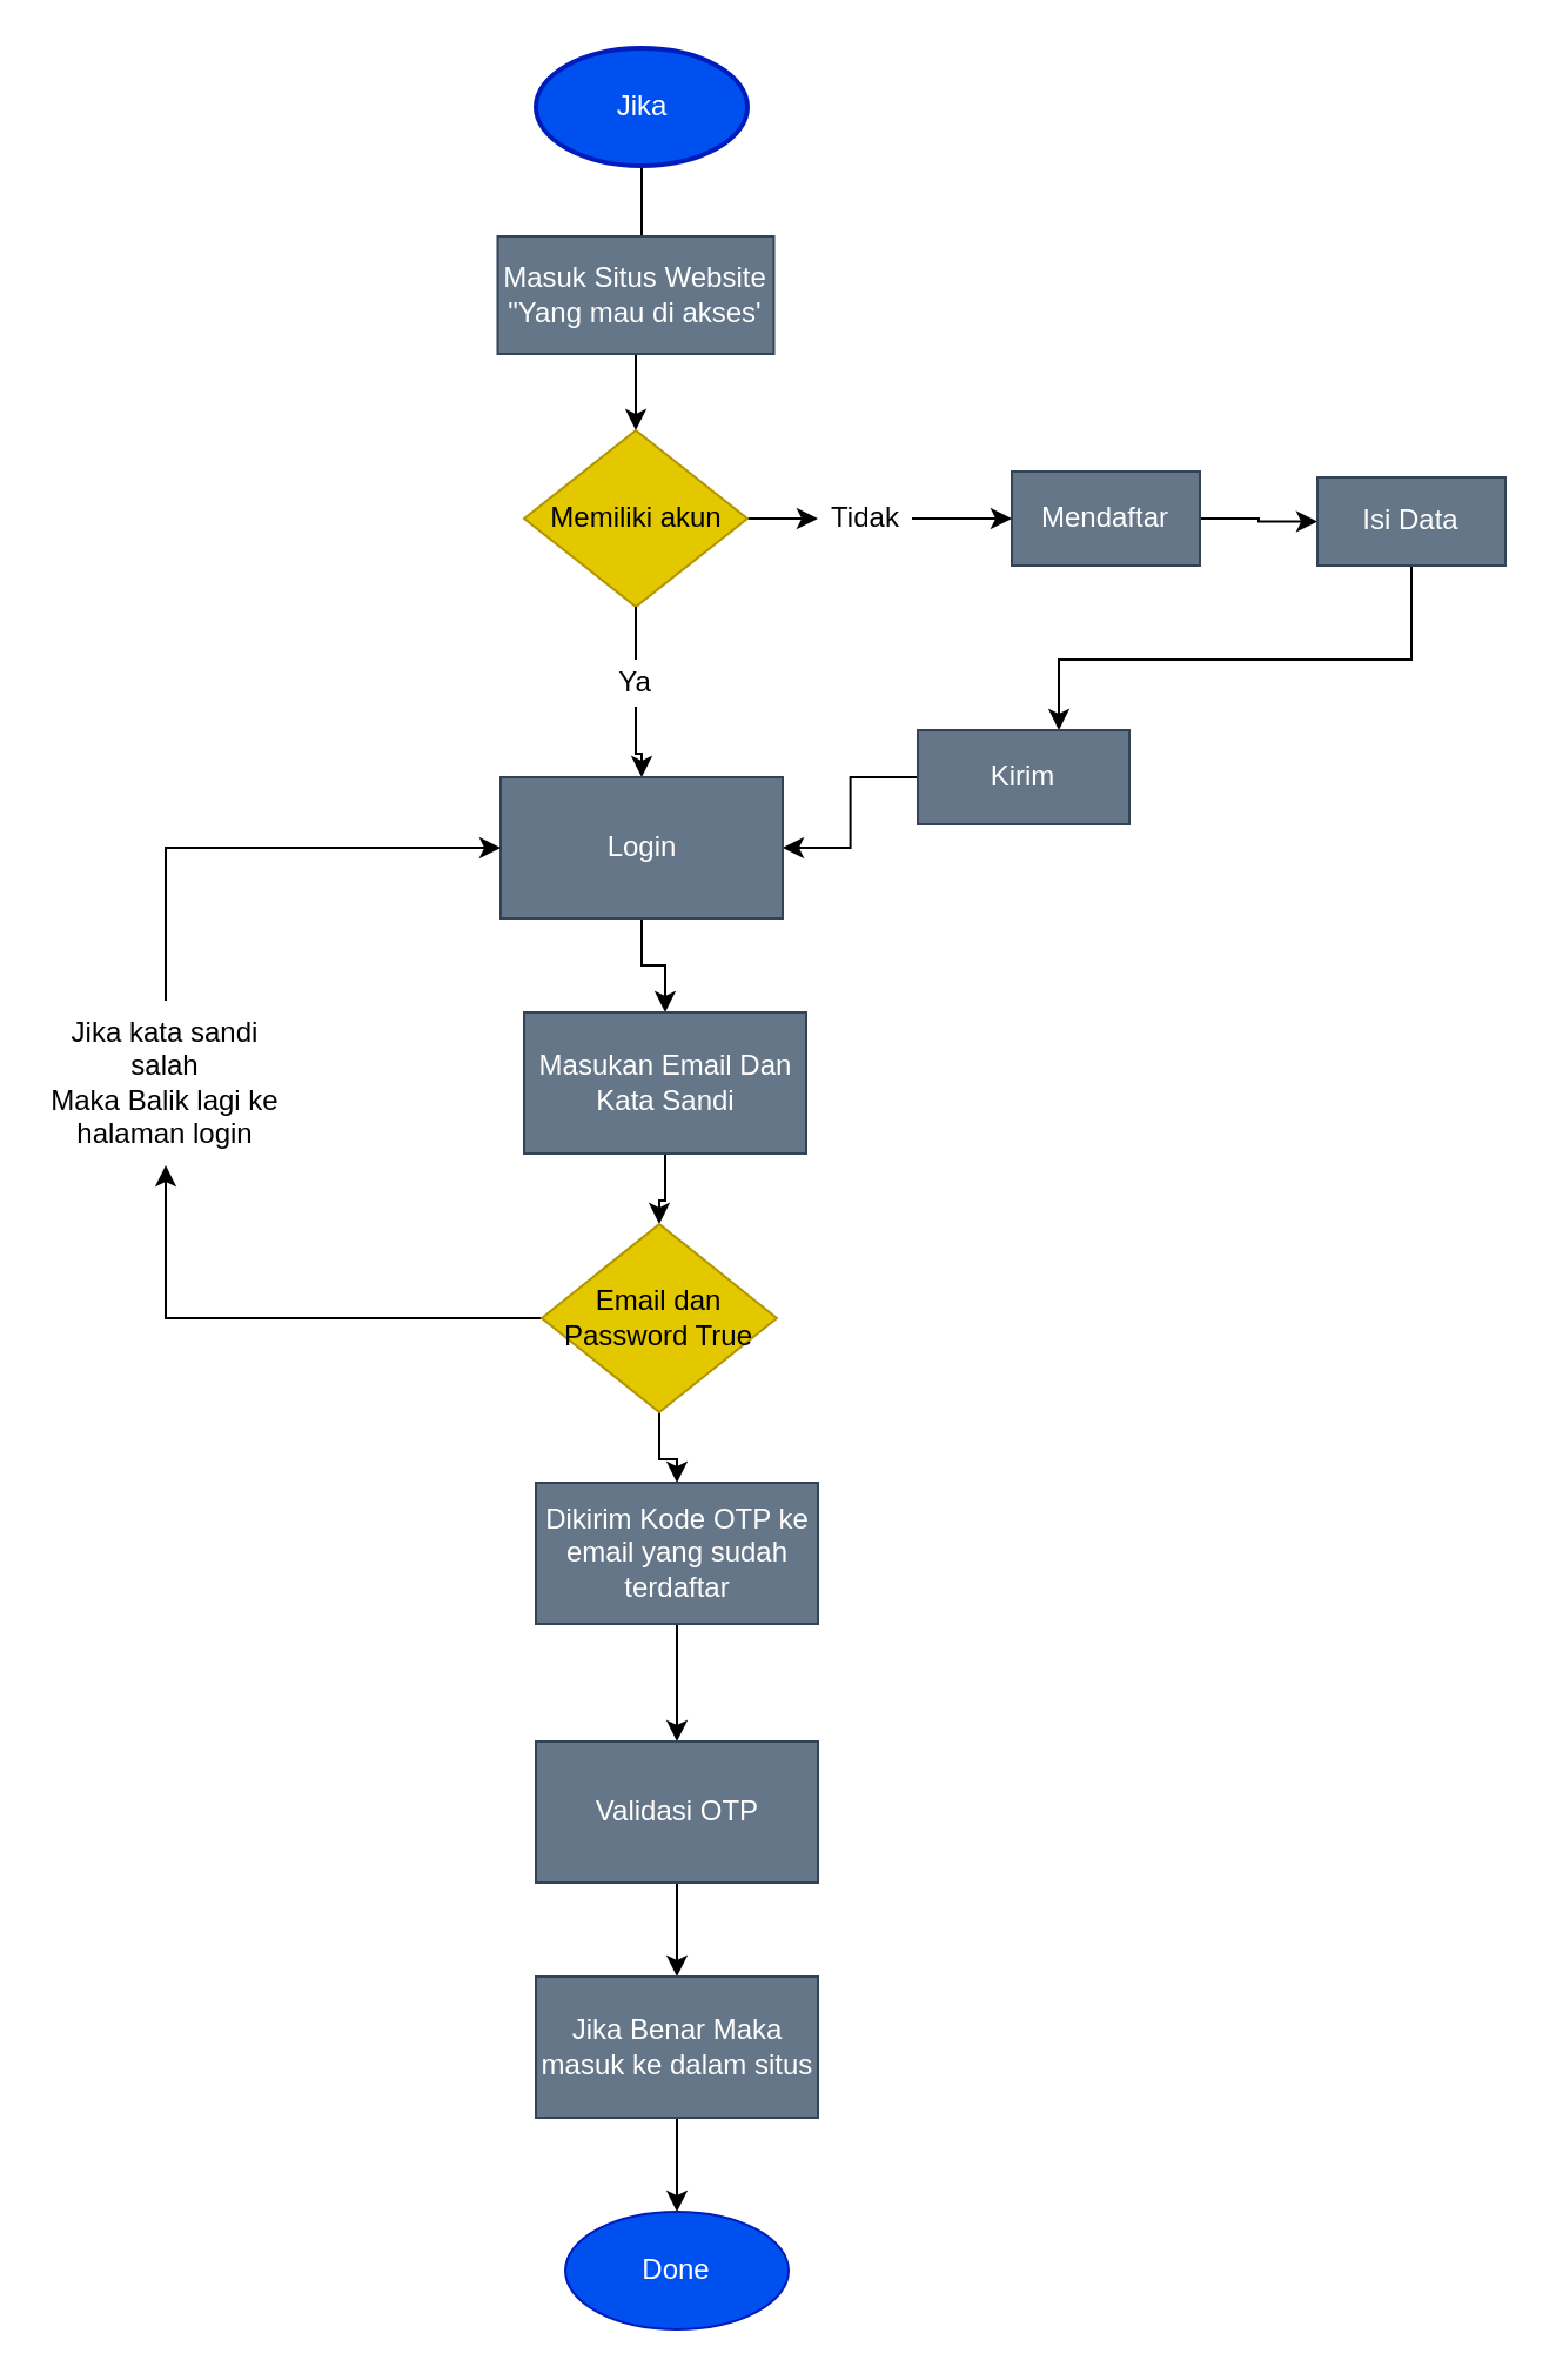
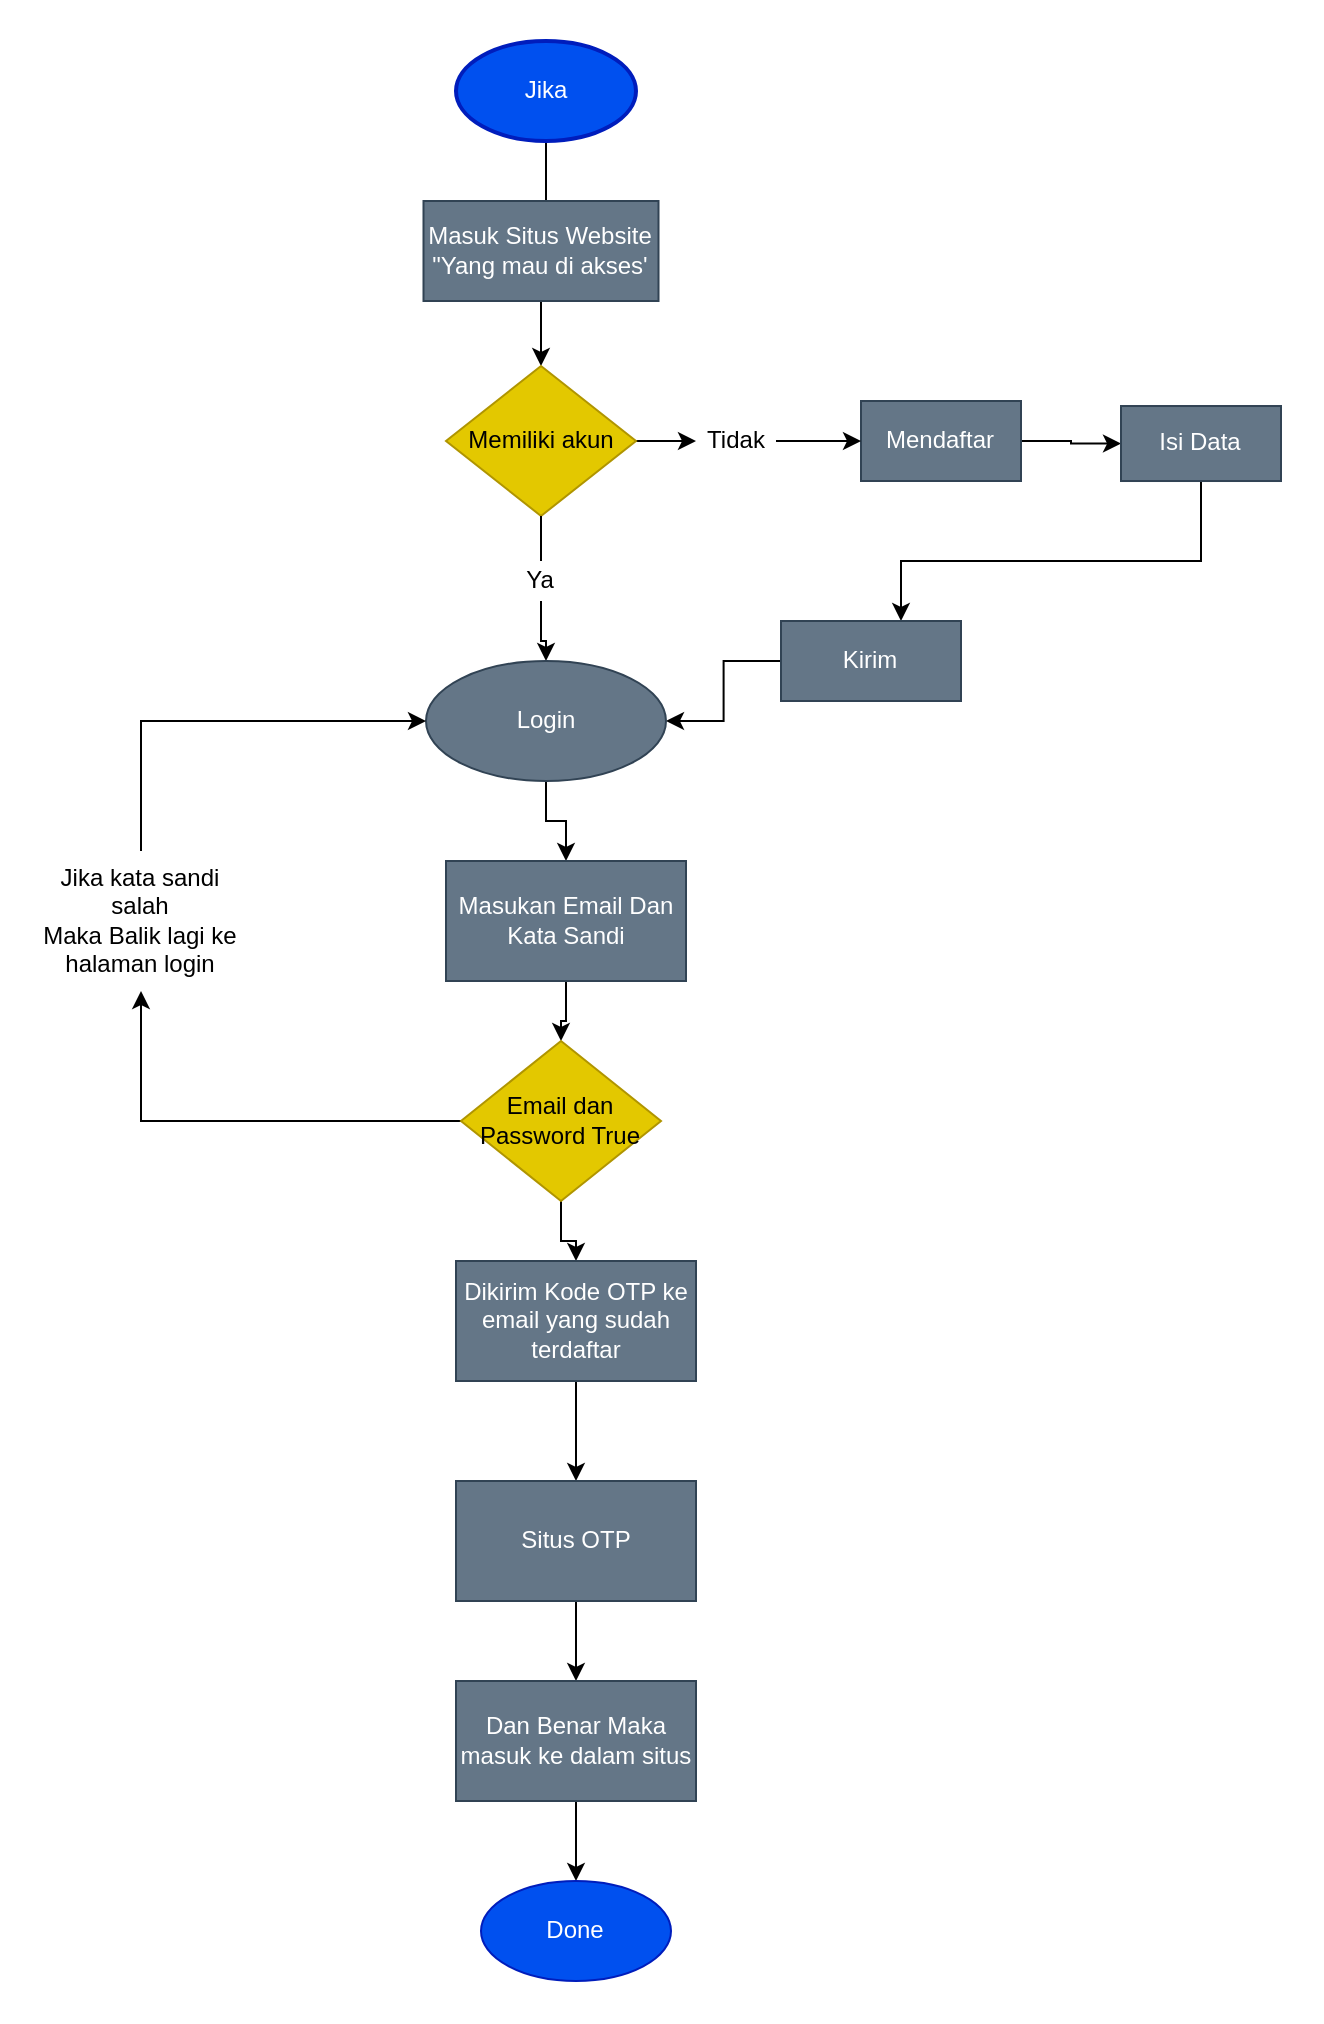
  <mxCell id="0" />
  <mxCell id="1" parent="0" />
  <mxCell id="2" value="" style="edgeStyle=orthogonalEdgeStyle;rounded=0;orthogonalLoop=1;jettySize=auto;html=1;" edge="1" parent="1" source="3" target="7"><mxGeometry relative="1" as="geometry" /></mxCell>
  <mxCell id="3" value="Jika" style="strokeWidth=2;html=1;shape=mxgraph.flowchart.start_1;whiteSpace=wrap;fillColor=#0050ef;strokeColor=#001DBC;fontColor=#ffffff;" vertex="1" parent="1"><mxGeometry x="227.5" y="20" width="90" height="50" as="geometry" /></mxCell>
  <mxCell id="4" value="Masuk Situs Website&lt;br&gt;&quot;Yang mau di akses'" style="rounded=0;whiteSpace=wrap;html=1;fillColor=#647687;fontColor=#ffffff;strokeColor=#314354;" vertex="1" parent="1"><mxGeometry x="211.25" y="100" width="117.5" height="50" as="geometry" /></mxCell>
  <mxCell id="5" value="" style="edgeStyle=orthogonalEdgeStyle;rounded=0;orthogonalLoop=1;jettySize=auto;html=1;" edge="1" parent="1" source="7" target="22"><mxGeometry relative="1" as="geometry" /></mxCell>
  <mxCell id="6" value="" style="edgeStyle=orthogonalEdgeStyle;rounded=0;orthogonalLoop=1;jettySize=auto;html=1;startArrow=none;" edge="1" parent="1" source="33" target="15"><mxGeometry relative="1" as="geometry" /></mxCell>
  <mxCell id="7" value="Memiliki akun" style="rhombus;whiteSpace=wrap;html=1;fillColor=#e3c800;fontColor=#000000;strokeColor=#B09500;" vertex="1" parent="1"><mxGeometry x="222.5" y="182.5" width="95" height="75" as="geometry" /></mxCell>
  <mxCell id="8" value="" style="edgeStyle=orthogonalEdgeStyle;rounded=0;orthogonalLoop=1;jettySize=auto;html=1;" edge="1" parent="1" source="9" target="11"><mxGeometry relative="1" as="geometry" /></mxCell>
  <mxCell id="9" value="Mendaftar" style="rounded=0;whiteSpace=wrap;html=1;fillColor=#647687;fontColor=#ffffff;strokeColor=#314354;" vertex="1" parent="1"><mxGeometry x="430" y="200" width="80" height="40" as="geometry" /></mxCell>
  <mxCell id="10" value="" style="edgeStyle=orthogonalEdgeStyle;rounded=0;orthogonalLoop=1;jettySize=auto;html=1;" edge="1" parent="1" source="11" target="13"><mxGeometry relative="1" as="geometry"><Array as="points"><mxPoint x="600" y="280" /><mxPoint x="450" y="280" /></Array></mxGeometry></mxCell>
  <mxCell id="11" value="Isi Data" style="rounded=0;whiteSpace=wrap;html=1;fillColor=#647687;fontColor=#ffffff;strokeColor=#314354;" vertex="1" parent="1"><mxGeometry x="560" y="202.51" width="80" height="37.5" as="geometry" /></mxCell>
  <mxCell id="12" value="" style="edgeStyle=orthogonalEdgeStyle;rounded=0;orthogonalLoop=1;jettySize=auto;html=1;" edge="1" parent="1" source="13" target="15"><mxGeometry relative="1" as="geometry" /></mxCell>
  <mxCell id="13" value="Kirim" style="rounded=0;whiteSpace=wrap;html=1;fillColor=#647687;fontColor=#ffffff;strokeColor=#314354;" vertex="1" parent="1"><mxGeometry x="390" y="310" width="90" height="40" as="geometry" /></mxCell>
  <mxCell id="14" value="" style="edgeStyle=orthogonalEdgeStyle;rounded=0;orthogonalLoop=1;jettySize=auto;html=1;" edge="1" parent="1" source="15" target="17"><mxGeometry relative="1" as="geometry" /></mxCell>
- <mxCell id="15" value="Login" style="rounded=0;whiteSpace=wrap;html=1;fillColor=#647687;fontColor=#ffffff;strokeColor=#314354;" vertex="1" parent="1"><mxGeometry x="212.5" y="330" width="120" height="60" as="geometry" /></mxCell>
+ <mxCell id="15" value="Login" style="ellipse;whiteSpace=wrap;html=1;fillColor=#647687;fontColor=#ffffff;strokeColor=#314354;" vertex="1" parent="1"><mxGeometry x="212.5" y="330" width="120" height="60" as="geometry" /></mxCell>
  <mxCell id="16" value="" style="edgeStyle=orthogonalEdgeStyle;rounded=0;orthogonalLoop=1;jettySize=auto;html=1;" edge="1" parent="1" source="17" target="20"><mxGeometry relative="1" as="geometry" /></mxCell>
  <mxCell id="17" value="Masukan Email Dan Kata Sandi" style="rounded=0;whiteSpace=wrap;html=1;fillColor=#647687;fontColor=#ffffff;strokeColor=#314354;" vertex="1" parent="1"><mxGeometry x="222.5" y="430" width="120" height="60" as="geometry" /></mxCell>
  <mxCell id="18" style="edgeStyle=orthogonalEdgeStyle;rounded=0;orthogonalLoop=1;jettySize=auto;html=1;" edge="1" parent="1" source="20" target="31"><mxGeometry relative="1" as="geometry" /></mxCell>
  <mxCell id="19" value="" style="edgeStyle=orthogonalEdgeStyle;rounded=0;orthogonalLoop=1;jettySize=auto;html=1;" edge="1" parent="1" source="20" target="24"><mxGeometry relative="1" as="geometry" /></mxCell>
  <mxCell id="20" value="Email dan Password True" style="rhombus;whiteSpace=wrap;html=1;fillColor=#e3c800;fontColor=#000000;strokeColor=#B09500;" vertex="1" parent="1"><mxGeometry x="230" y="520" width="100" height="80" as="geometry" /></mxCell>
  <mxCell id="21" value="" style="edgeStyle=orthogonalEdgeStyle;rounded=0;orthogonalLoop=1;jettySize=auto;html=1;" edge="1" parent="1" source="22" target="9"><mxGeometry relative="1" as="geometry" /></mxCell>
  <mxCell id="22" value="Tidak" style="text;html=1;strokeColor=none;fillColor=none;align=center;verticalAlign=middle;whiteSpace=wrap;rounded=0;" vertex="1" parent="1"><mxGeometry x="347.5" y="210.63" width="40" height="18.75" as="geometry" /></mxCell>
  <mxCell id="23" value="" style="edgeStyle=orthogonalEdgeStyle;rounded=0;orthogonalLoop=1;jettySize=auto;html=1;" edge="1" parent="1" source="24" target="26"><mxGeometry relative="1" as="geometry" /></mxCell>
  <mxCell id="24" value="Dikirim Kode OTP ke email yang sudah terdaftar" style="rounded=0;whiteSpace=wrap;html=1;fillColor=#647687;fontColor=#ffffff;strokeColor=#314354;" vertex="1" parent="1"><mxGeometry x="227.5" y="630" width="120" height="60" as="geometry" /></mxCell>
  <mxCell id="25" value="" style="edgeStyle=orthogonalEdgeStyle;rounded=0;orthogonalLoop=1;jettySize=auto;html=1;" edge="1" parent="1" source="26" target="28"><mxGeometry relative="1" as="geometry" /></mxCell>
- <mxCell id="26" value="Validasi OTP" style="rounded=0;whiteSpace=wrap;html=1;fillColor=#647687;fontColor=#ffffff;strokeColor=#314354;" vertex="1" parent="1"><mxGeometry x="227.5" y="740" width="120" height="60" as="geometry" /></mxCell>
+ <mxCell id="26" value="Situs OTP" style="rounded=0;whiteSpace=wrap;html=1;fillColor=#647687;fontColor=#ffffff;strokeColor=#314354;" vertex="1" parent="1"><mxGeometry x="227.5" y="740" width="120" height="60" as="geometry" /></mxCell>
  <mxCell id="27" value="" style="edgeStyle=orthogonalEdgeStyle;rounded=0;orthogonalLoop=1;jettySize=auto;html=1;" edge="1" parent="1" source="28" target="29"><mxGeometry relative="1" as="geometry" /></mxCell>
- <mxCell id="28" value="Jika Benar Maka masuk ke dalam situs" style="rounded=0;whiteSpace=wrap;html=1;fillColor=#647687;fontColor=#ffffff;strokeColor=#314354;" vertex="1" parent="1"><mxGeometry x="227.5" y="840" width="120" height="60" as="geometry" /></mxCell>
+ <mxCell id="28" value="Dan Benar Maka masuk ke dalam situs" style="rounded=0;whiteSpace=wrap;html=1;fillColor=#647687;fontColor=#ffffff;strokeColor=#314354;" vertex="1" parent="1"><mxGeometry x="227.5" y="840" width="120" height="60" as="geometry" /></mxCell>
  <mxCell id="29" value="Done" style="ellipse;whiteSpace=wrap;html=1;fillColor=#0050ef;fontColor=#ffffff;strokeColor=#001DBC;" vertex="1" parent="1"><mxGeometry x="240" y="940" width="95" height="50" as="geometry" /></mxCell>
  <mxCell id="30" style="edgeStyle=orthogonalEdgeStyle;rounded=0;orthogonalLoop=1;jettySize=auto;html=1;entryX=0;entryY=0.5;entryDx=0;entryDy=0;" edge="1" parent="1" source="31" target="15"><mxGeometry relative="1" as="geometry"><Array as="points"><mxPoint x="70" y="360" /></Array></mxGeometry></mxCell>
  <mxCell id="31" value="Jika kata sandi salah&lt;br&gt;Maka Balik lagi ke halaman login" style="text;html=1;strokeColor=none;fillColor=none;align=center;verticalAlign=middle;whiteSpace=wrap;rounded=0;" vertex="1" parent="1"><mxGeometry x="20" y="425" width="100" height="70" as="geometry" /></mxCell>
  <mxCell id="32" value="" style="edgeStyle=orthogonalEdgeStyle;rounded=0;orthogonalLoop=1;jettySize=auto;html=1;endArrow=none;" edge="1" parent="1" source="7" target="33"><mxGeometry relative="1" as="geometry"><mxPoint x="270" y="258" as="sourcePoint" /><mxPoint x="273" y="330" as="targetPoint" /></mxGeometry></mxCell>
  <mxCell id="33" value="Ya" style="text;html=1;strokeColor=none;fillColor=none;align=center;verticalAlign=middle;whiteSpace=wrap;rounded=0;" vertex="1" parent="1"><mxGeometry x="240" y="280" width="60" height="20" as="geometry" /></mxCell>
